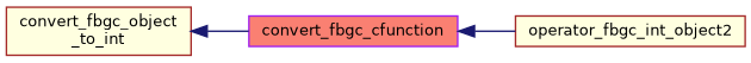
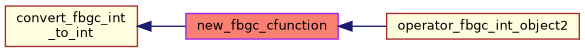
  digraph {
    rankdir=LR
    node [color=brown fillcolor=lightyellow fontname=Helvetica fontsize=10 shape=record style=filled]
    edge [color=midnightblue dir=back fontname=Helvetica fontsize=10 labelfontname=Helvetica labelfontsize=10 style=solid]
-   n1 [fontcolor=black height=0.2 label="convert_fbgc_object\l_to_int" width=0.4]
-   n2 [color=purple fillcolor=salmon height=0.2 label=convert_fbgc_cfunction width=0.4]
+   n1 [fontcolor=black height=0.2 label="convert_fbgc_int\l_to_int" width=0.4]
+   n2 [color=purple fillcolor=salmon height=0.2 label=new_fbgc_cfunction width=0.4]
    n3 [height=0.2 label=operator_fbgc_int_object2 width=0.4]
    n1 -> n2
    n2 -> n3
  }
